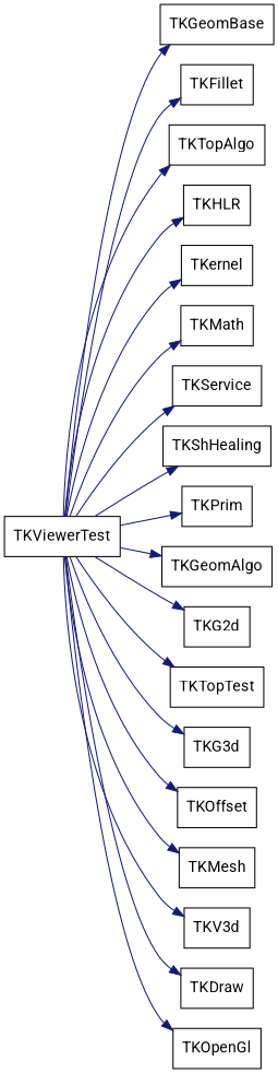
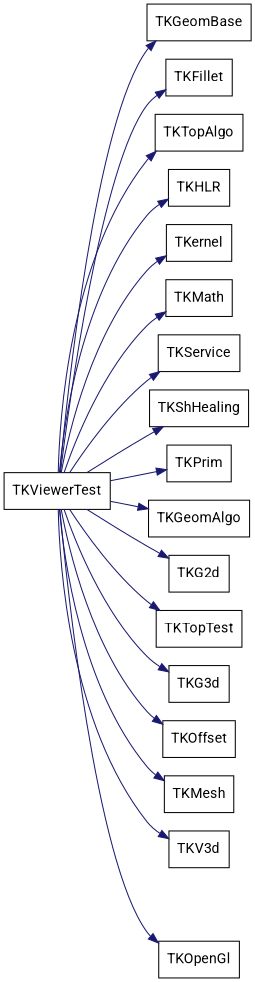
  digraph {
    aspect=1
    fontname=Roboto
    rankdir=LR
    node [fontname=Roboto shape=box]
    edge [color=midnightblue fontname=Roboto style=solid]
    TKViewerTest
    TKGeomBase
    TKFillet
    TKTopAlgo
    TKHLR
    TKernel
    TKMath
    TKService
    TKShHealing
    TKPrim
    TKGeomAlgo
    TKG2d
    TKTopTest
    TKG3d
    TKOffset
    TKMesh
    TKV3d
-   TKDraw
    TKOpenGl
    TKViewerTest -> TKGeomBase
    TKViewerTest -> TKFillet
    TKViewerTest -> TKTopAlgo
    TKViewerTest -> TKHLR
    TKViewerTest -> TKernel
    TKViewerTest -> TKMath
    TKViewerTest -> TKService
    TKViewerTest -> TKShHealing
    TKViewerTest -> TKPrim
    TKViewerTest -> TKGeomAlgo
    TKViewerTest -> TKG2d
    TKViewerTest -> TKTopTest
    TKViewerTest -> TKG3d
    TKViewerTest -> TKOffset
    TKViewerTest -> TKMesh
    TKViewerTest -> TKV3d
-   TKViewerTest -> TKDraw
    TKViewerTest -> TKOpenGl
  }
